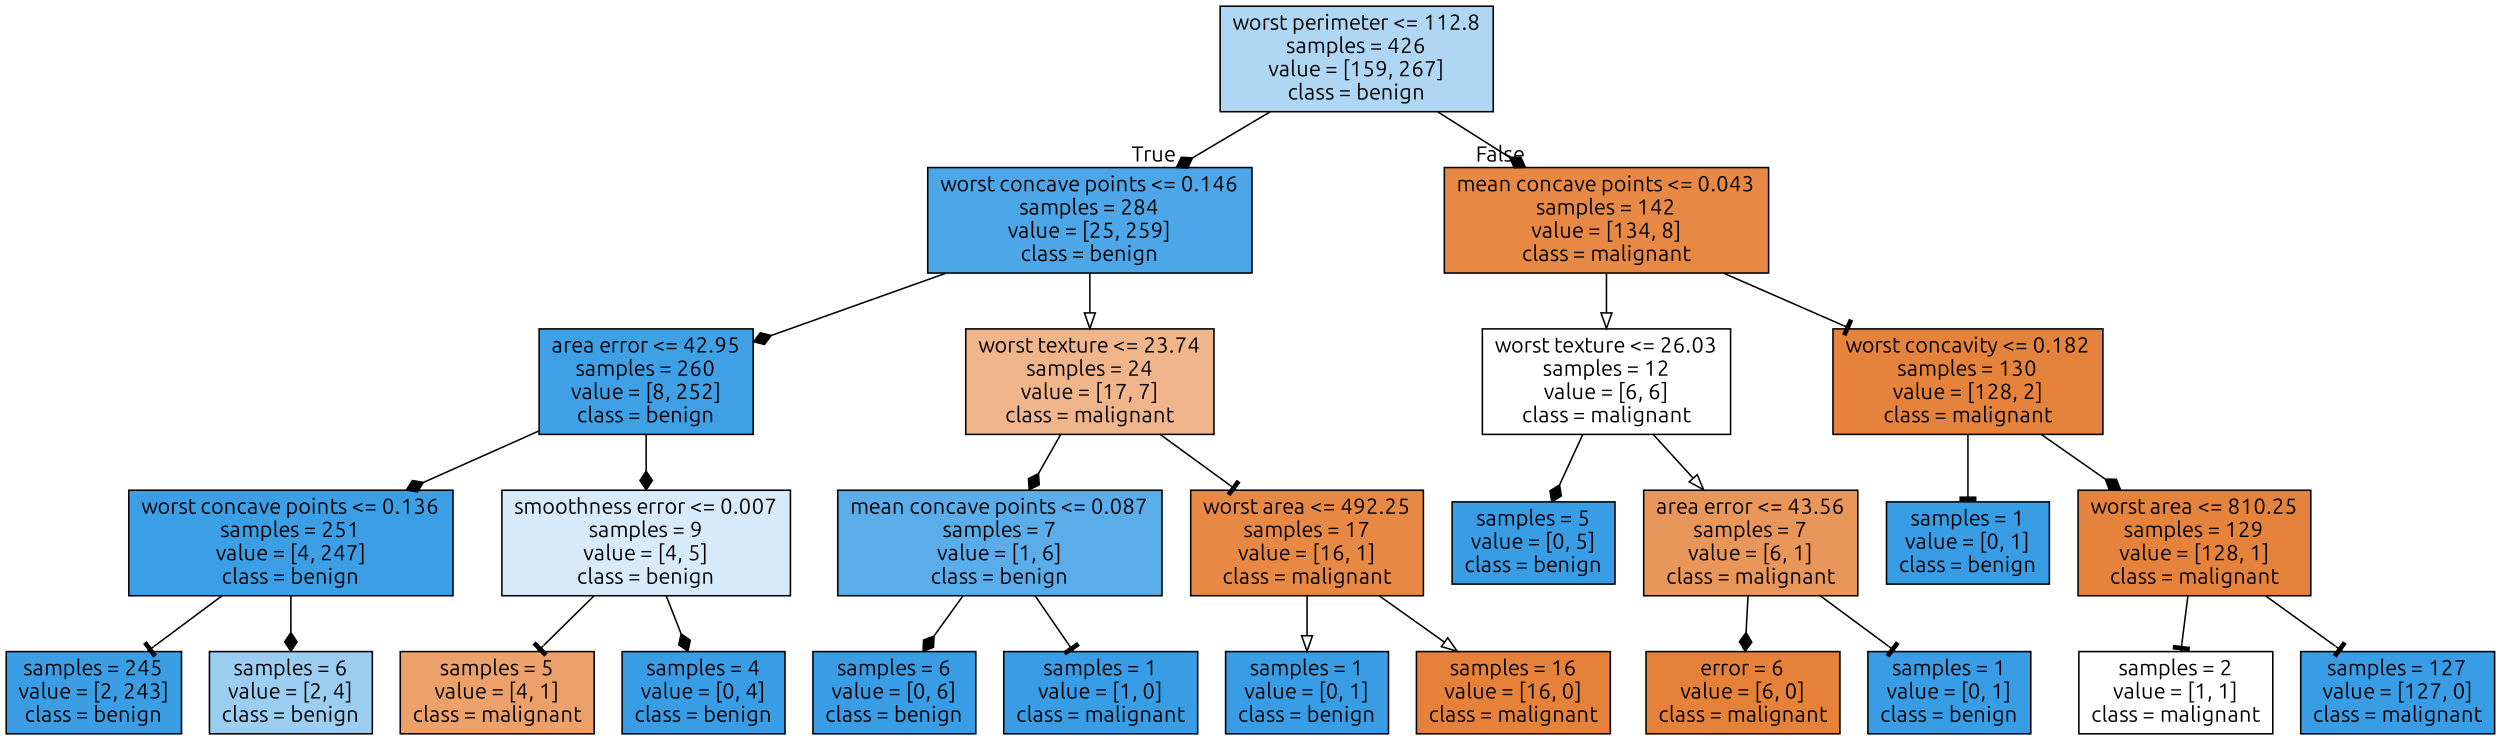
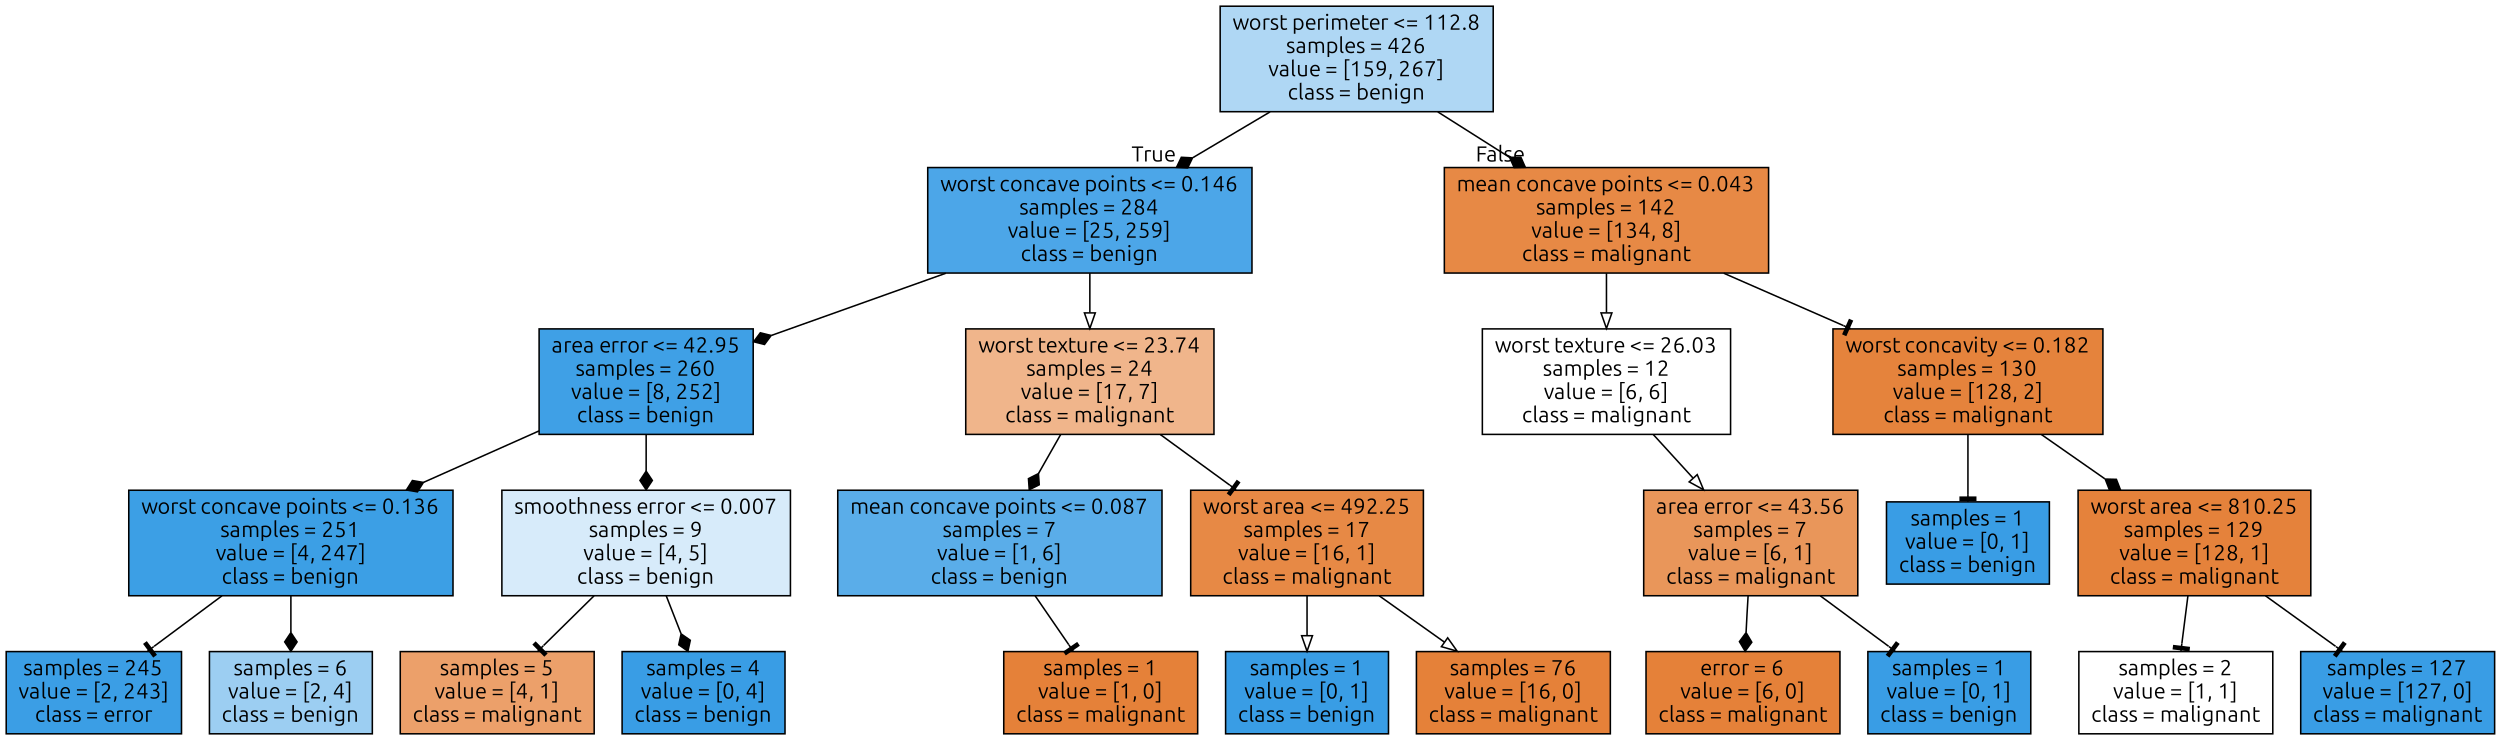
  digraph {
    fontname=Ubuntu
    node [color=black fillcolor="#399de5" fontname=Ubuntu shape=box style=filled]
    edge [arrowhead=diamond fontname=Ubuntu]
    n1 [fillcolor="#afd7f4" label="worst perimeter <= 112.8\nsamples = 426\nvalue = [159, 267]\nclass = benign"]
    n2 [fillcolor="#4ca6e8" label="worst concave points <= 0.146\nsamples = 284\nvalue = [25, 259]\nclass = benign"]
    n3 [fillcolor="#e78945" label="mean concave points <= 0.043\nsamples = 142\nvalue = [134, 8]\nclass = malignant"]
    n4 [fillcolor="#3fa0e6" label="area error <= 42.95\nsamples = 260\nvalue = [8, 252]\nclass = benign"]
    n5 [fillcolor="#f0b58b" label="worst texture <= 23.74\nsamples = 24\nvalue = [17, 7]\nclass = malignant"]
    n6 [fillcolor="#ffffff" label="worst texture <= 26.03\nsamples = 12\nvalue = [6, 6]\nclass = malignant"]
    n7 [fillcolor="#e5833c" label="worst concavity <= 0.182\nsamples = 130\nvalue = [128, 2]\nclass = malignant"]
    n8 [fillcolor="#3c9fe5" label="worst concave points <= 0.136\nsamples = 251\nvalue = [4, 247]\nclass = benign"]
    n9 [fillcolor="#d7ebfa" label="smoothness error <= 0.007\nsamples = 9\nvalue = [4, 5]\nclass = benign"]
    n10 [fillcolor="#5aade9" label="mean concave points <= 0.087\nsamples = 7\nvalue = [1, 6]\nclass = benign"]
    n11 [fillcolor="#e78945" label="worst area <= 492.25\nsamples = 17\nvalue = [16, 1]\nclass = malignant"]
-   n12 [fillcolor="#3b9ee5" label="samples = 245\nvalue = [2, 243]\nclass = benign"]
+   n12 [fillcolor="#3b9ee5" label="samples = 245\nvalue = [2, 243]\nclass = error"]
    n13 [fillcolor="#9ccef2" label="samples = 6\nvalue = [2, 4]\nclass = benign"]
    n14 [fillcolor="#eca06a" label="samples = 5\nvalue = [4, 1]\nclass = malignant"]
    n15 [label="samples = 4\nvalue = [0, 4]\nclass = benign"]
-   n16 [label="samples = 6\nvalue = [0, 6]\nclass = benign"]
-   n17 [label="samples = 1\nvalue = [1, 0]\nclass = malignant"]
+   n17 [fillcolor="#e58139" label="samples = 1\nvalue = [1, 0]\nclass = malignant"]
    n18 [label="samples = 1\nvalue = [0, 1]\nclass = benign"]
-   n19 [fillcolor="#e58139" label="samples = 16\nvalue = [16, 0]\nclass = malignant"]
-   n20 [label="samples = 5\nvalue = [0, 5]\nclass = benign"]
+   n19 [fillcolor="#e58139" label="samples = 76\nvalue = [16, 0]\nclass = malignant"]
    n21 [fillcolor="#e9965a" label="area error <= 43.56\nsamples = 7\nvalue = [6, 1]\nclass = malignant"]
    n22 [label="samples = 1\nvalue = [0, 1]\nclass = benign"]
    n23 [fillcolor="#e5823b" label="worst area <= 810.25\nsamples = 129\nvalue = [128, 1]\nclass = malignant"]
    n24 [fillcolor="#e58139" label="error = 6\nvalue = [6, 0]\nclass = malignant"]
    n25 [label="samples = 1\nvalue = [0, 1]\nclass = benign"]
    n26 [fillcolor="#ffffff" label="samples = 2\nvalue = [1, 1]\nclass = malignant"]
    n27 [label="samples = 127\nvalue = [127, 0]\nclass = malignant"]
    n1 -> n2 [headlabel=True labelangle=45 labeldistance=2.5]
    n1 -> n3 [headlabel=False labelangle=-45 labeldistance=2.5]
    n2 -> n4
    n2 -> n5 [arrowhead=onormal]
    n3 -> n6 [arrowhead=onormal]
    n3 -> n7 [arrowhead=tee]
    n4 -> n8
    n4 -> n9
    n5 -> n10
    n5 -> n11 [arrowhead=tee]
-   n6 -> n20
    n6 -> n21 [arrowhead=onormal]
    n7 -> n22 [arrowhead=tee]
    n7 -> n23
    n8 -> n12 [arrowhead=tee]
    n8 -> n13
    n9 -> n14 [arrowhead=tee]
    n9 -> n15
-   n10 -> n16
    n10 -> n17 [arrowhead=tee]
    n11 -> n18 [arrowhead=onormal]
    n11 -> n19 [arrowhead=onormal]
    n21 -> n24
    n21 -> n25 [arrowhead=tee]
    n23 -> n26 [arrowhead=tee]
    n23 -> n27 [arrowhead=tee]
  }
